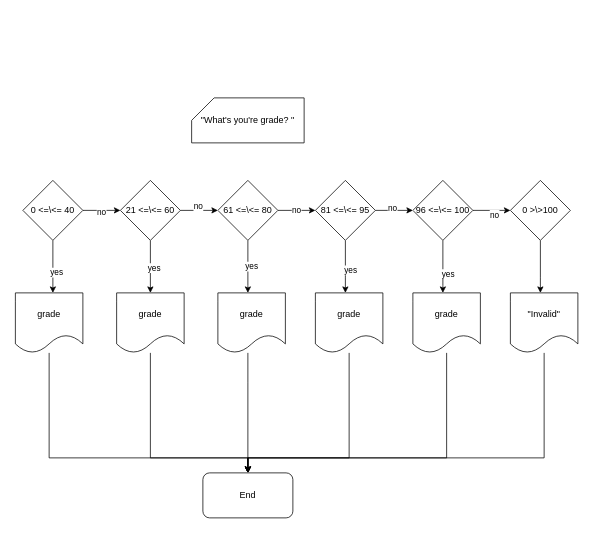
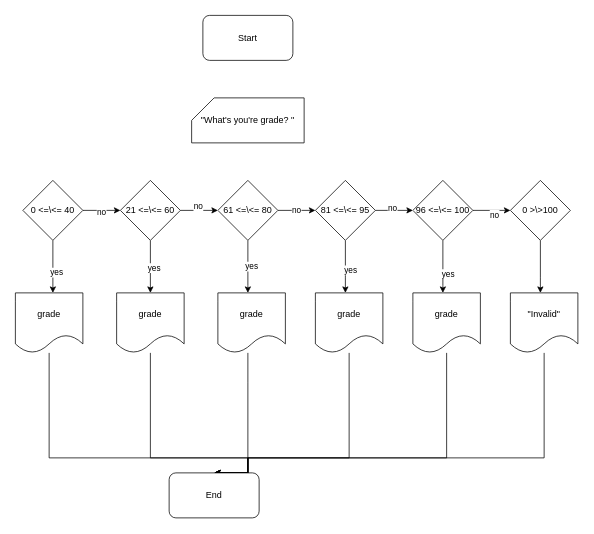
  <mxCell id="0" />
  <mxCell id="1" parent="0" />
+ <mxCell id="2" value="Start" style="rounded=1;whiteSpace=wrap;html=1;" vertex="1" parent="1"><mxGeometry x="270" y="20" width="120" height="60" as="geometry" /></mxCell>
  <mxCell id="3" value="&quot;What's you're grade? &quot;" style="shape=card;whiteSpace=wrap;html=1;" vertex="1" parent="1"><mxGeometry x="255" y="130" width="150" height="60" as="geometry" /></mxCell>
  <mxCell id="4" value="" style="edgeStyle=orthogonalEdgeStyle;rounded=0;orthogonalLoop=1;jettySize=auto;html=1;" edge="1" parent="1" source="8" target="30"><mxGeometry relative="1" as="geometry"><Array as="points"><mxPoint x="70" y="370" /><mxPoint x="70" y="370" /></Array></mxGeometry></mxCell>
  <mxCell id="5" value="yes" style="edgeLabel;html=1;align=center;verticalAlign=middle;resizable=0;points=[];" vertex="1" connectable="0" parent="4"><mxGeometry x="0.214" y="4" relative="1" as="geometry"><mxPoint as="offset" /></mxGeometry></mxCell>
  <mxCell id="6" value="" style="edgeStyle=orthogonalEdgeStyle;rounded=0;orthogonalLoop=1;jettySize=auto;html=1;" edge="1" parent="1" source="8" target="28"><mxGeometry relative="1" as="geometry" /></mxCell>
  <mxCell id="7" value="no" style="edgeLabel;html=1;align=center;verticalAlign=middle;resizable=0;points=[];" vertex="1" connectable="0" parent="6"><mxGeometry x="-0.08" y="-1" relative="1" as="geometry"><mxPoint x="1" as="offset" /></mxGeometry></mxCell>
  <mxCell id="8" value="0 &amp;lt;=\&amp;lt;= 40" style="rhombus;whiteSpace=wrap;html=1;" vertex="1" parent="1"><mxGeometry x="30" y="240" width="80" height="80" as="geometry" /></mxCell>
  <mxCell id="9" value="" style="edgeStyle=orthogonalEdgeStyle;rounded=0;orthogonalLoop=1;jettySize=auto;html=1;" edge="1" parent="1" source="13" target="38"><mxGeometry relative="1" as="geometry"><Array as="points"><mxPoint x="590" y="380" /><mxPoint x="590" y="380" /></Array></mxGeometry></mxCell>
  <mxCell id="10" value="yes" style="edgeLabel;html=1;align=center;verticalAlign=middle;resizable=0;points=[];" vertex="1" connectable="0" parent="9"><mxGeometry x="0.25" y="6" relative="1" as="geometry"><mxPoint as="offset" /></mxGeometry></mxCell>
  <mxCell id="11" value="" style="edgeStyle=orthogonalEdgeStyle;rounded=0;orthogonalLoop=1;jettySize=auto;html=1;" edge="1" parent="1" source="13" target="40"><mxGeometry relative="1" as="geometry" /></mxCell>
  <mxCell id="12" value="no" style="edgeLabel;html=1;align=center;verticalAlign=middle;resizable=0;points=[];" vertex="1" connectable="0" parent="11"><mxGeometry x="0.133" y="-5" relative="1" as="geometry"><mxPoint as="offset" /></mxGeometry></mxCell>
  <mxCell id="13" value="96 &amp;lt;=\&amp;lt;= 100" style="rhombus;whiteSpace=wrap;html=1;" vertex="1" parent="1"><mxGeometry x="550" y="240" width="80" height="80" as="geometry" /></mxCell>
  <mxCell id="14" value="" style="edgeStyle=orthogonalEdgeStyle;rounded=0;orthogonalLoop=1;jettySize=auto;html=1;" edge="1" parent="1" source="18" target="36"><mxGeometry relative="1" as="geometry"><Array as="points"><mxPoint x="460" y="370" /><mxPoint x="460" y="370" /></Array></mxGeometry></mxCell>
  <mxCell id="15" value="yes" style="edgeLabel;html=1;align=center;verticalAlign=middle;resizable=0;points=[];" vertex="1" connectable="0" parent="14"><mxGeometry x="0.107" y="6" relative="1" as="geometry"><mxPoint as="offset" /></mxGeometry></mxCell>
  <mxCell id="16" value="" style="edgeStyle=orthogonalEdgeStyle;rounded=0;orthogonalLoop=1;jettySize=auto;html=1;" edge="1" parent="1" source="18" target="13"><mxGeometry relative="1" as="geometry" /></mxCell>
  <mxCell id="17" value="no" style="edgeLabel;html=1;align=center;verticalAlign=middle;resizable=0;points=[];" vertex="1" connectable="0" parent="16"><mxGeometry x="-0.18" y="4" relative="1" as="geometry"><mxPoint x="1" as="offset" /></mxGeometry></mxCell>
  <mxCell id="18" value="81 &amp;lt;=\&amp;lt;= 95" style="rhombus;whiteSpace=wrap;html=1;" vertex="1" parent="1"><mxGeometry x="420" y="240" width="80" height="80" as="geometry" /></mxCell>
  <mxCell id="19" value="" style="edgeStyle=orthogonalEdgeStyle;rounded=0;orthogonalLoop=1;jettySize=auto;html=1;" edge="1" parent="1" source="23" target="34"><mxGeometry relative="1" as="geometry"><Array as="points"><mxPoint x="330" y="380" /><mxPoint x="330" y="380" /></Array></mxGeometry></mxCell>
  <mxCell id="20" value="yes" style="edgeLabel;html=1;align=center;verticalAlign=middle;resizable=0;points=[];" vertex="1" connectable="0" parent="19"><mxGeometry x="-0.036" y="4" relative="1" as="geometry"><mxPoint as="offset" /></mxGeometry></mxCell>
  <mxCell id="21" value="" style="edgeStyle=orthogonalEdgeStyle;rounded=0;orthogonalLoop=1;jettySize=auto;html=1;" edge="1" parent="1" source="23" target="18"><mxGeometry relative="1" as="geometry" /></mxCell>
  <mxCell id="22" value="no" style="edgeLabel;html=1;align=center;verticalAlign=middle;resizable=0;points=[];" vertex="1" connectable="0" parent="21"><mxGeometry x="-0.08" y="1" relative="1" as="geometry"><mxPoint x="1" as="offset" /></mxGeometry></mxCell>
  <mxCell id="23" value="61 &amp;lt;=\&amp;lt;= 80" style="rhombus;whiteSpace=wrap;html=1;" vertex="1" parent="1"><mxGeometry x="290" y="240" width="80" height="80" as="geometry" /></mxCell>
  <mxCell id="24" value="" style="edgeStyle=orthogonalEdgeStyle;rounded=0;orthogonalLoop=1;jettySize=auto;html=1;" edge="1" parent="1" source="28" target="32"><mxGeometry relative="1" as="geometry" /></mxCell>
  <mxCell id="25" value="yes" style="edgeLabel;html=1;align=center;verticalAlign=middle;resizable=0;points=[];" vertex="1" connectable="0" parent="24"><mxGeometry x="0.036" y="4" relative="1" as="geometry"><mxPoint as="offset" /></mxGeometry></mxCell>
  <mxCell id="26" value="" style="edgeStyle=orthogonalEdgeStyle;rounded=0;orthogonalLoop=1;jettySize=auto;html=1;" edge="1" parent="1" source="28" target="23"><mxGeometry relative="1" as="geometry" /></mxCell>
  <mxCell id="27" value="no" style="edgeLabel;html=1;align=center;verticalAlign=middle;resizable=0;points=[];" vertex="1" connectable="0" parent="26"><mxGeometry x="-0.13" y="6" relative="1" as="geometry"><mxPoint x="1" as="offset" /></mxGeometry></mxCell>
  <mxCell id="28" value="21 &amp;lt;=\&amp;lt;= 60" style="rhombus;whiteSpace=wrap;html=1;" vertex="1" parent="1"><mxGeometry x="160" y="240" width="80" height="80" as="geometry" /></mxCell>
  <mxCell id="29" style="edgeStyle=orthogonalEdgeStyle;rounded=0;orthogonalLoop=1;jettySize=auto;html=1;entryX=0.5;entryY=0;entryDx=0;entryDy=0;" edge="1" parent="1" source="30" target="43"><mxGeometry relative="1" as="geometry"><Array as="points"><mxPoint x="65" y="610" /><mxPoint x="330" y="610" /></Array></mxGeometry></mxCell>
  <mxCell id="30" value="grade" style="shape=document;whiteSpace=wrap;html=1;boundedLbl=1;" vertex="1" parent="1"><mxGeometry x="20" y="390" width="90" height="80" as="geometry" /></mxCell>
  <mxCell id="31" style="edgeStyle=orthogonalEdgeStyle;rounded=0;orthogonalLoop=1;jettySize=auto;html=1;entryX=0.5;entryY=0;entryDx=0;entryDy=0;" edge="1" parent="1" source="32" target="43"><mxGeometry relative="1" as="geometry"><mxPoint x="320" y="620" as="targetPoint" /><Array as="points"><mxPoint x="200" y="610" /><mxPoint x="330" y="610" /></Array></mxGeometry></mxCell>
  <mxCell id="32" value="grade" style="shape=document;whiteSpace=wrap;html=1;boundedLbl=1;" vertex="1" parent="1"><mxGeometry x="155" y="390" width="90" height="80" as="geometry" /></mxCell>
  <mxCell id="33" style="edgeStyle=orthogonalEdgeStyle;rounded=0;orthogonalLoop=1;jettySize=auto;html=1;entryX=0.5;entryY=0;entryDx=0;entryDy=0;" edge="1" parent="1" source="34" target="43"><mxGeometry relative="1" as="geometry"><Array as="points"><mxPoint x="330" y="510" /><mxPoint x="330" y="510" /></Array></mxGeometry></mxCell>
  <mxCell id="34" value="grade" style="shape=document;whiteSpace=wrap;html=1;boundedLbl=1;" vertex="1" parent="1"><mxGeometry x="290" y="390" width="90" height="80" as="geometry" /></mxCell>
  <mxCell id="35" style="edgeStyle=orthogonalEdgeStyle;rounded=0;orthogonalLoop=1;jettySize=auto;html=1;entryX=0.5;entryY=0;entryDx=0;entryDy=0;" edge="1" parent="1" source="36" target="43"><mxGeometry relative="1" as="geometry"><Array as="points"><mxPoint x="465" y="610" /><mxPoint x="330" y="610" /></Array></mxGeometry></mxCell>
  <mxCell id="36" value="grade" style="shape=document;whiteSpace=wrap;html=1;boundedLbl=1;" vertex="1" parent="1"><mxGeometry x="420" y="390" width="90" height="80" as="geometry" /></mxCell>
  <mxCell id="37" style="edgeStyle=orthogonalEdgeStyle;rounded=0;orthogonalLoop=1;jettySize=auto;html=1;entryX=0.5;entryY=0;entryDx=0;entryDy=0;" edge="1" parent="1" source="38" target="43"><mxGeometry relative="1" as="geometry"><Array as="points"><mxPoint x="595" y="610" /><mxPoint x="330" y="610" /></Array></mxGeometry></mxCell>
  <mxCell id="38" value="grade" style="shape=document;whiteSpace=wrap;html=1;boundedLbl=1;" vertex="1" parent="1"><mxGeometry x="550" y="390" width="90" height="80" as="geometry" /></mxCell>
  <mxCell id="39" value="" style="edgeStyle=orthogonalEdgeStyle;rounded=0;orthogonalLoop=1;jettySize=auto;html=1;" edge="1" parent="1" source="40" target="42"><mxGeometry relative="1" as="geometry"><Array as="points"><mxPoint x="720" y="370" /><mxPoint x="720" y="370" /></Array></mxGeometry></mxCell>
  <mxCell id="40" value="0 &amp;gt;\&amp;gt;100" style="rhombus;whiteSpace=wrap;html=1;" vertex="1" parent="1"><mxGeometry x="680" y="240" width="80" height="80" as="geometry" /></mxCell>
  <mxCell id="41" style="edgeStyle=orthogonalEdgeStyle;rounded=0;orthogonalLoop=1;jettySize=auto;html=1;entryX=0.5;entryY=0;entryDx=0;entryDy=0;" edge="1" parent="1" source="42" target="43"><mxGeometry relative="1" as="geometry"><Array as="points"><mxPoint x="725" y="610" /><mxPoint x="330" y="610" /></Array></mxGeometry></mxCell>
  <mxCell id="42" value="&quot;Invalid&quot;" style="shape=document;whiteSpace=wrap;html=1;boundedLbl=1;" vertex="1" parent="1"><mxGeometry x="680" y="390" width="90" height="80" as="geometry" /></mxCell>
- <mxCell id="43" value="End" style="rounded=1;whiteSpace=wrap;html=1;" vertex="1" parent="1"><mxGeometry x="270" y="630" width="120" height="60" as="geometry" /></mxCell>
+ <mxCell id="43" value="End" style="rounded=1;whiteSpace=wrap;html=1;" vertex="1" parent="1"><mxGeometry x="225" y="630" width="120" height="60" as="geometry" /></mxCell>
